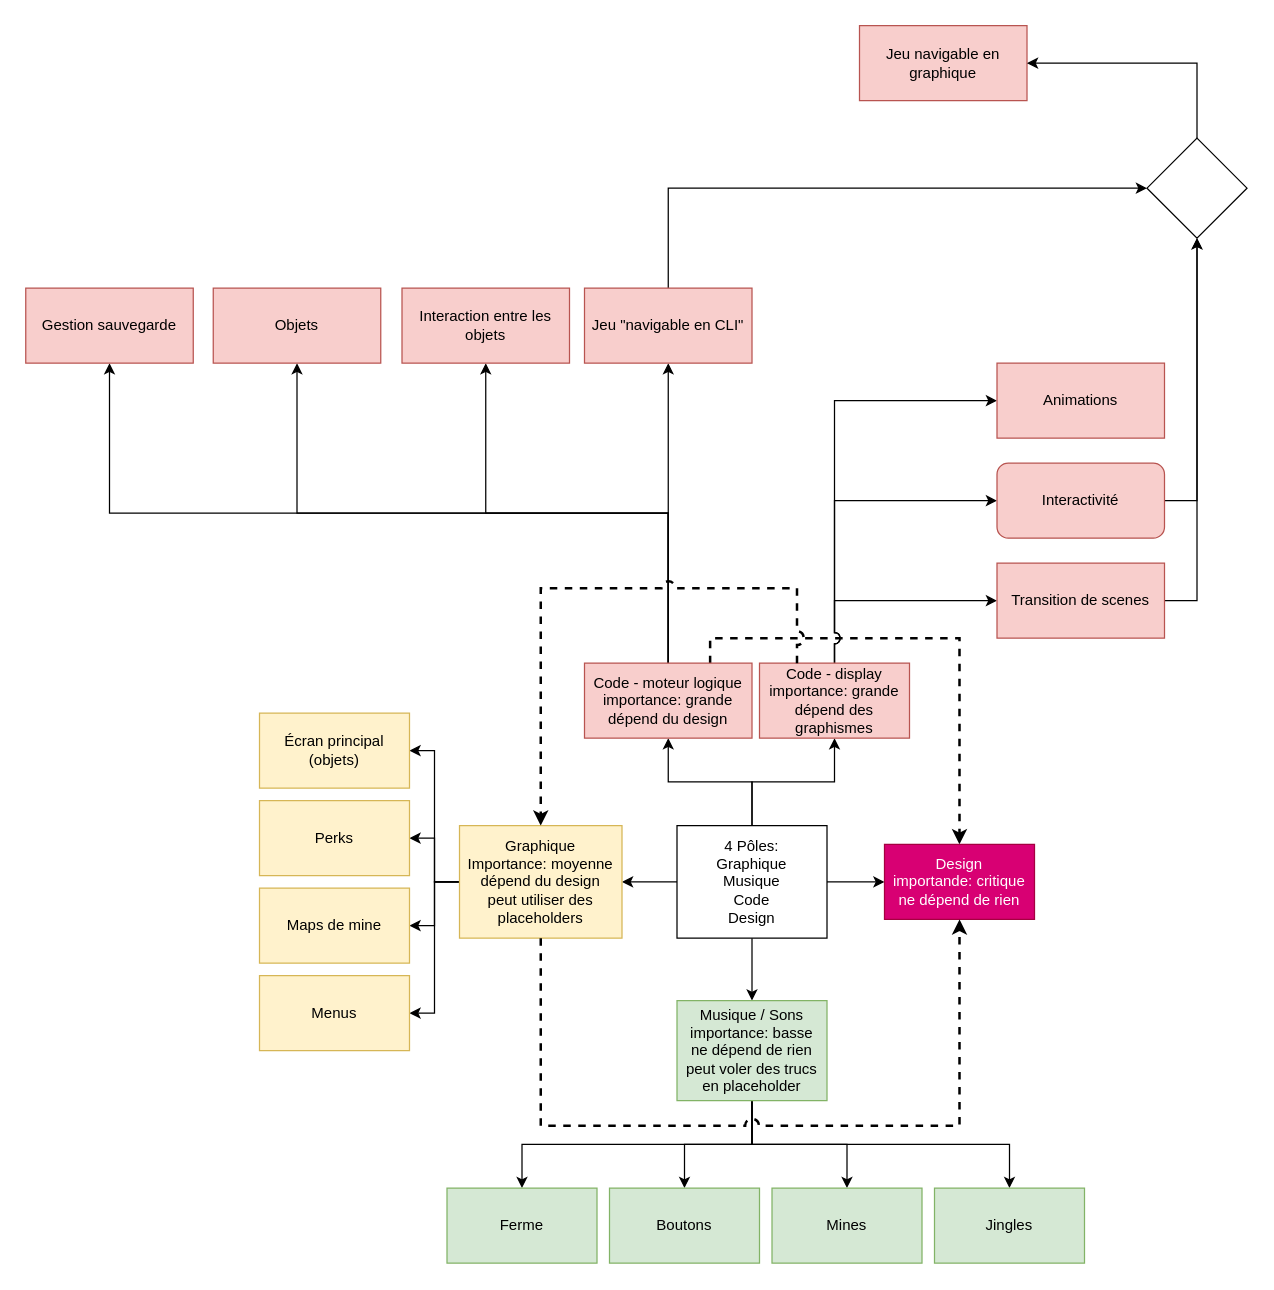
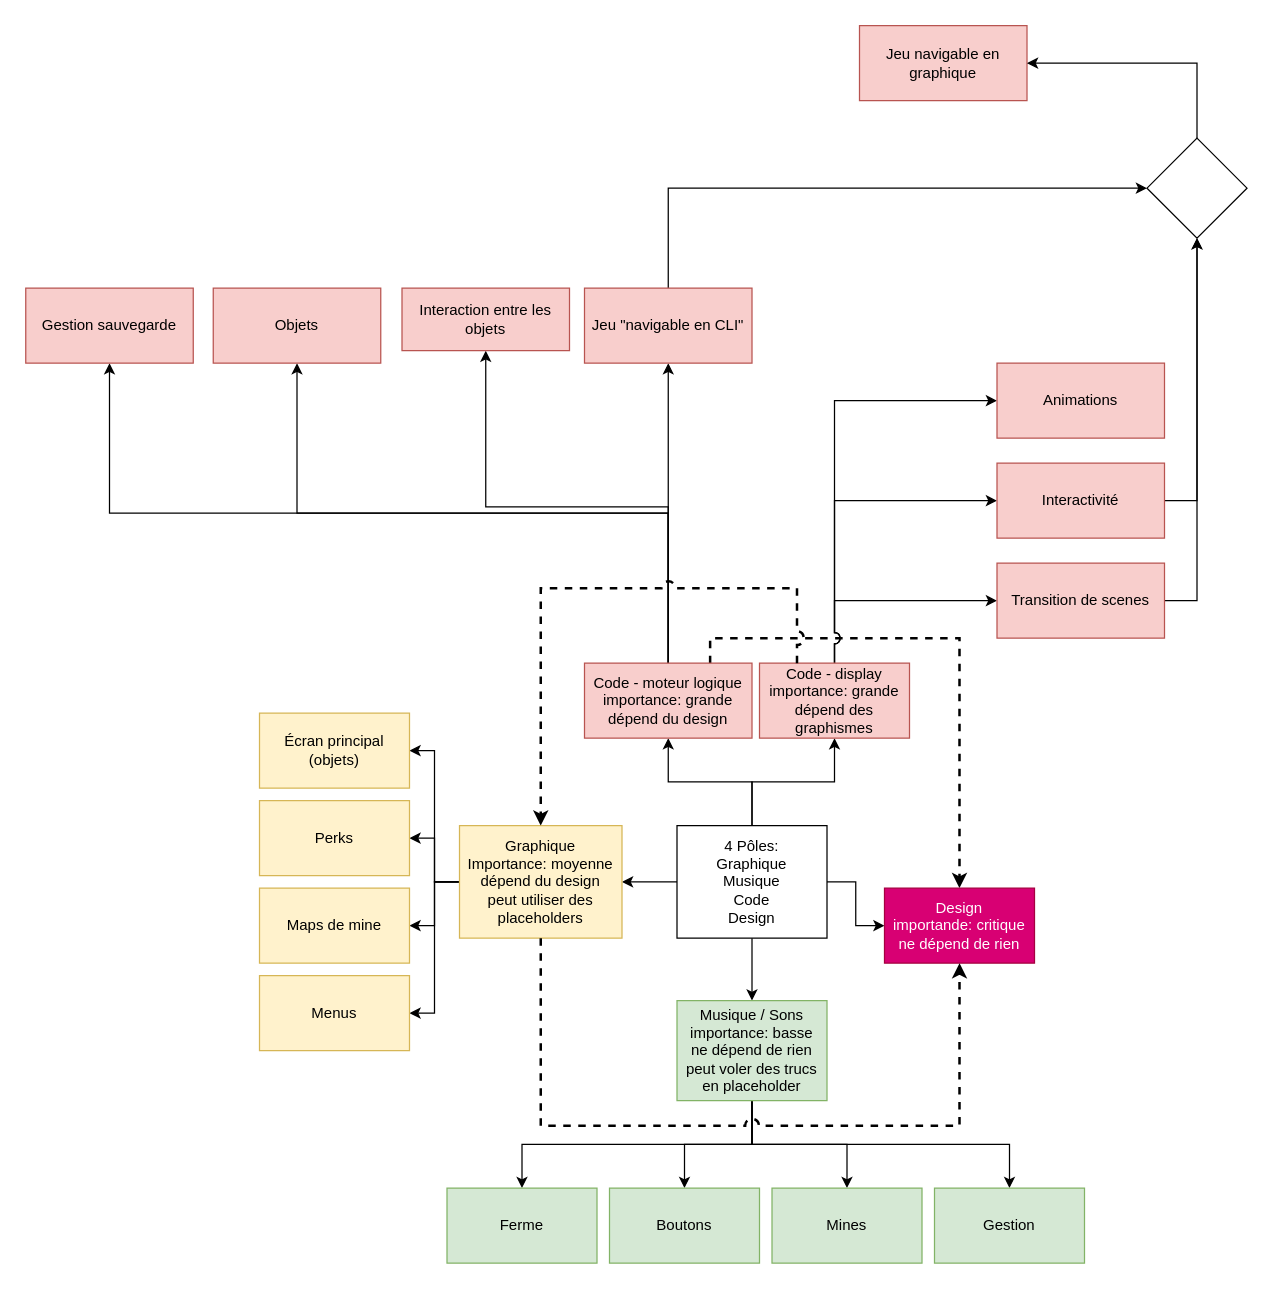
  <mxCell id="0" />
  <mxCell id="1" parent="0" />
  <mxCell id="2" style="edgeStyle=orthogonalEdgeStyle;rounded=0;orthogonalLoop=1;jettySize=auto;html=1;exitX=0;exitY=0.5;exitDx=0;exitDy=0;entryX=1;entryY=0.5;entryDx=0;entryDy=0;" edge="1" parent="1" source="7" target="12"><mxGeometry relative="1" as="geometry" /></mxCell>
  <mxCell id="3" style="edgeStyle=orthogonalEdgeStyle;rounded=0;orthogonalLoop=1;jettySize=auto;html=1;exitX=0.5;exitY=0;exitDx=0;exitDy=0;entryX=0.5;entryY=1;entryDx=0;entryDy=0;" edge="1" parent="1" source="7" target="18"><mxGeometry relative="1" as="geometry" /></mxCell>
  <mxCell id="4" style="edgeStyle=orthogonalEdgeStyle;rounded=0;orthogonalLoop=1;jettySize=auto;html=1;exitX=0.5;exitY=0;exitDx=0;exitDy=0;entryX=0.5;entryY=1;entryDx=0;entryDy=0;" edge="1" parent="1" source="7" target="22"><mxGeometry relative="1" as="geometry" /></mxCell>
  <mxCell id="5" style="edgeStyle=orthogonalEdgeStyle;rounded=0;orthogonalLoop=1;jettySize=auto;html=1;exitX=1;exitY=0.5;exitDx=0;exitDy=0;entryX=0;entryY=0.5;entryDx=0;entryDy=0;" edge="1" parent="1" source="7" target="23"><mxGeometry relative="1" as="geometry" /></mxCell>
  <mxCell id="6" style="edgeStyle=orthogonalEdgeStyle;rounded=0;orthogonalLoop=1;jettySize=auto;html=1;exitX=0.5;exitY=1;exitDx=0;exitDy=0;entryX=0.5;entryY=0;entryDx=0;entryDy=0;" edge="1" parent="1" source="7" target="28"><mxGeometry relative="1" as="geometry" /></mxCell>
  <mxCell id="7" value="&lt;div&gt;4 Pôles:&lt;/div&gt;&lt;div&gt;Graphique&lt;/div&gt;&lt;div&gt;Musique&lt;/div&gt;&lt;div&gt;Code&lt;/div&gt;&lt;div&gt;Design&lt;br&gt;&lt;/div&gt;" style="rounded=0;whiteSpace=wrap;html=1;" vertex="1" parent="1"><mxGeometry x="541" y="660" width="120" height="90" as="geometry" /></mxCell>
  <mxCell id="8" style="edgeStyle=orthogonalEdgeStyle;rounded=0;orthogonalLoop=1;jettySize=auto;html=1;exitX=0;exitY=0.5;exitDx=0;exitDy=0;entryX=1;entryY=0.5;entryDx=0;entryDy=0;" edge="1" parent="1" source="12" target="30"><mxGeometry relative="1" as="geometry" /></mxCell>
  <mxCell id="9" style="edgeStyle=orthogonalEdgeStyle;rounded=0;orthogonalLoop=1;jettySize=auto;html=1;exitX=0;exitY=0.5;exitDx=0;exitDy=0;entryX=1;entryY=0.5;entryDx=0;entryDy=0;" edge="1" parent="1" source="12" target="33"><mxGeometry relative="1" as="geometry" /></mxCell>
  <mxCell id="10" style="edgeStyle=orthogonalEdgeStyle;rounded=0;orthogonalLoop=1;jettySize=auto;html=1;exitX=0;exitY=0.5;exitDx=0;exitDy=0;entryX=1;entryY=0.5;entryDx=0;entryDy=0;" edge="1" parent="1" source="12" target="32"><mxGeometry relative="1" as="geometry" /></mxCell>
  <mxCell id="11" style="edgeStyle=orthogonalEdgeStyle;rounded=0;orthogonalLoop=1;jettySize=auto;html=1;exitX=0;exitY=0.5;exitDx=0;exitDy=0;entryX=1;entryY=0.5;entryDx=0;entryDy=0;" edge="1" parent="1" source="12" target="31"><mxGeometry relative="1" as="geometry" /></mxCell>
  <mxCell id="12" value="&lt;div&gt;Graphique&lt;/div&gt;&lt;div&gt;Importance: moyenne&lt;/div&gt;&lt;div&gt;dépend du design&lt;br&gt;&lt;/div&gt;&lt;div&gt;peut utiliser des placeholders&lt;br&gt;&lt;/div&gt;" style="rounded=0;whiteSpace=wrap;html=1;fillColor=#fff2cc;strokeColor=#d6b656;" vertex="1" parent="1"><mxGeometry x="367" y="660" width="130" height="90" as="geometry" /></mxCell>
  <mxCell id="13" style="edgeStyle=orthogonalEdgeStyle;rounded=0;orthogonalLoop=1;jettySize=auto;html=1;exitX=0.75;exitY=0;exitDx=0;exitDy=0;dashed=1;strokeWidth=2;" edge="1" parent="1" source="18" target="23"><mxGeometry relative="1" as="geometry" /></mxCell>
  <mxCell id="14" style="edgeStyle=orthogonalEdgeStyle;rounded=0;jumpStyle=arc;jumpSize=9;orthogonalLoop=1;jettySize=auto;html=1;exitX=0.5;exitY=0;exitDx=0;exitDy=0;entryX=0.5;entryY=1;entryDx=0;entryDy=0;strokeWidth=1;" edge="1" parent="1" source="18" target="39"><mxGeometry relative="1" as="geometry" /></mxCell>
  <mxCell id="15" style="edgeStyle=orthogonalEdgeStyle;rounded=0;jumpStyle=arc;jumpSize=9;orthogonalLoop=1;jettySize=auto;html=1;exitX=0.5;exitY=0;exitDx=0;exitDy=0;entryX=0.5;entryY=1;entryDx=0;entryDy=0;strokeWidth=1;" edge="1" parent="1" source="18" target="40"><mxGeometry relative="1" as="geometry" /></mxCell>
  <mxCell id="16" style="edgeStyle=orthogonalEdgeStyle;rounded=0;jumpStyle=arc;jumpSize=9;orthogonalLoop=1;jettySize=auto;html=1;exitX=0.5;exitY=0;exitDx=0;exitDy=0;entryX=0.5;entryY=1;entryDx=0;entryDy=0;strokeWidth=1;" edge="1" parent="1" source="18" target="42"><mxGeometry relative="1" as="geometry" /></mxCell>
  <mxCell id="17" style="edgeStyle=orthogonalEdgeStyle;rounded=0;jumpStyle=arc;jumpSize=9;orthogonalLoop=1;jettySize=auto;html=1;exitX=0.5;exitY=0;exitDx=0;exitDy=0;entryX=0.5;entryY=1;entryDx=0;entryDy=0;strokeWidth=1;" edge="1" parent="1" source="18" target="46"><mxGeometry relative="1" as="geometry" /></mxCell>
  <mxCell id="18" value="&lt;div&gt;Code - moteur logique&lt;br&gt;&lt;/div&gt;&lt;div&gt;importance: grande&lt;/div&gt;&lt;div&gt;dépend du design&lt;br&gt;&lt;/div&gt;" style="rounded=0;whiteSpace=wrap;html=1;fillColor=#f8cecc;strokeColor=#b85450;" vertex="1" parent="1"><mxGeometry x="467" y="530" width="134" height="60" as="geometry" /></mxCell>
  <mxCell id="19" style="edgeStyle=orthogonalEdgeStyle;rounded=0;jumpStyle=arc;jumpSize=9;orthogonalLoop=1;jettySize=auto;html=1;exitX=0.5;exitY=0;exitDx=0;exitDy=0;entryX=0;entryY=0.5;entryDx=0;entryDy=0;strokeWidth=1;" edge="1" parent="1" source="22" target="48"><mxGeometry relative="1" as="geometry" /></mxCell>
  <mxCell id="20" style="edgeStyle=orthogonalEdgeStyle;rounded=0;jumpStyle=arc;jumpSize=9;orthogonalLoop=1;jettySize=auto;html=1;exitX=0.5;exitY=0;exitDx=0;exitDy=0;entryX=0;entryY=0.5;entryDx=0;entryDy=0;strokeWidth=1;" edge="1" parent="1" source="22" target="45"><mxGeometry relative="1" as="geometry" /></mxCell>
  <mxCell id="21" style="edgeStyle=orthogonalEdgeStyle;rounded=0;jumpStyle=arc;jumpSize=9;orthogonalLoop=1;jettySize=auto;html=1;exitX=0.5;exitY=0;exitDx=0;exitDy=0;entryX=0;entryY=0.5;entryDx=0;entryDy=0;strokeWidth=1;" edge="1" parent="1" source="22" target="43"><mxGeometry relative="1" as="geometry" /></mxCell>
  <mxCell id="22" value="&lt;div&gt;Code - display&lt;/div&gt;&lt;div&gt;importance: grande&lt;/div&gt;&lt;div&gt;dépend des graphismes&lt;br&gt;&lt;/div&gt;" style="rounded=0;whiteSpace=wrap;html=1;fillColor=#f8cecc;strokeColor=#b85450;" vertex="1" parent="1"><mxGeometry x="607" y="530" width="120" height="60" as="geometry" /></mxCell>
- <mxCell id="23" value="&lt;div&gt;Design&lt;/div&gt;&lt;div&gt;importande: critique&lt;/div&gt;&lt;div&gt;ne dépend de rien&lt;br&gt;&lt;/div&gt;" style="rounded=0;whiteSpace=wrap;html=1;fillColor=#d80073;strokeColor=#A50040;fontColor=#ffffff;" vertex="1" parent="1"><mxGeometry x="707" y="675" width="120" height="60" as="geometry" /></mxCell>
+ <mxCell id="23" value="&lt;div&gt;Design&lt;/div&gt;&lt;div&gt;importande: critique&lt;/div&gt;&lt;div&gt;ne dépend de rien&lt;br&gt;&lt;/div&gt;" style="rounded=0;whiteSpace=wrap;html=1;fillColor=#d80073;strokeColor=#A50040;fontColor=#ffffff;" vertex="1" parent="1"><mxGeometry x="707" y="710" width="120" height="60" as="geometry" /></mxCell>
  <mxCell id="24" style="edgeStyle=orthogonalEdgeStyle;rounded=0;orthogonalLoop=1;jettySize=auto;html=1;exitX=0.5;exitY=1;exitDx=0;exitDy=0;entryX=0.5;entryY=0;entryDx=0;entryDy=0;" edge="1" parent="1" source="28" target="34"><mxGeometry relative="1" as="geometry" /></mxCell>
  <mxCell id="25" style="edgeStyle=orthogonalEdgeStyle;rounded=0;orthogonalLoop=1;jettySize=auto;html=1;exitX=0.5;exitY=1;exitDx=0;exitDy=0;" edge="1" parent="1" source="28" target="35"><mxGeometry relative="1" as="geometry" /></mxCell>
  <mxCell id="26" style="edgeStyle=orthogonalEdgeStyle;rounded=0;orthogonalLoop=1;jettySize=auto;html=1;exitX=0.5;exitY=1;exitDx=0;exitDy=0;entryX=0.5;entryY=0;entryDx=0;entryDy=0;" edge="1" parent="1" source="28" target="36"><mxGeometry relative="1" as="geometry" /></mxCell>
  <mxCell id="27" style="edgeStyle=orthogonalEdgeStyle;rounded=0;orthogonalLoop=1;jettySize=auto;html=1;exitX=0.5;exitY=1;exitDx=0;exitDy=0;entryX=0.5;entryY=0;entryDx=0;entryDy=0;" edge="1" parent="1" source="28" target="37"><mxGeometry relative="1" as="geometry" /></mxCell>
  <mxCell id="28" value="&lt;div&gt;Musique / Sons&lt;br&gt;&lt;/div&gt;&lt;div&gt;importance: basse&lt;/div&gt;&lt;div&gt;ne dépend de rien&lt;/div&gt;&lt;div&gt;peut voler des trucs en placeholder&lt;br&gt;&lt;/div&gt;" style="rounded=0;whiteSpace=wrap;html=1;fillColor=#d5e8d4;strokeColor=#82b366;" vertex="1" parent="1"><mxGeometry x="541" y="800" width="120" height="80" as="geometry" /></mxCell>
  <mxCell id="29" style="edgeStyle=orthogonalEdgeStyle;rounded=0;orthogonalLoop=1;jettySize=auto;html=1;exitX=0.5;exitY=1;exitDx=0;exitDy=0;dashed=1;entryX=0.5;entryY=1;entryDx=0;entryDy=0;jumpStyle=arc;jumpSize=9;strokeWidth=2;" edge="1" parent="1" source="12" target="23"><mxGeometry relative="1" as="geometry"><mxPoint x="551" y="540" as="sourcePoint" /><mxPoint x="777" y="685" as="targetPoint" /><Array as="points"><mxPoint x="432" y="900" /><mxPoint x="767" y="900" /></Array></mxGeometry></mxCell>
  <mxCell id="30" value="Écran principal (objets)" style="rounded=0;whiteSpace=wrap;html=1;fillColor=#fff2cc;strokeColor=#d6b656;" vertex="1" parent="1"><mxGeometry x="207" y="570" width="120" height="60" as="geometry" /></mxCell>
  <mxCell id="31" value="Perks" style="rounded=0;whiteSpace=wrap;html=1;fillColor=#fff2cc;strokeColor=#d6b656;" vertex="1" parent="1"><mxGeometry x="207" y="640" width="120" height="60" as="geometry" /></mxCell>
  <mxCell id="32" value="Maps de mine" style="rounded=0;whiteSpace=wrap;html=1;fillColor=#fff2cc;strokeColor=#d6b656;" vertex="1" parent="1"><mxGeometry x="207" y="710" width="120" height="60" as="geometry" /></mxCell>
  <mxCell id="33" value="Menus" style="rounded=0;whiteSpace=wrap;html=1;fillColor=#fff2cc;strokeColor=#d6b656;" vertex="1" parent="1"><mxGeometry x="207" y="780" width="120" height="60" as="geometry" /></mxCell>
  <mxCell id="34" value="Ferme" style="rounded=0;whiteSpace=wrap;html=1;fillColor=#d5e8d4;strokeColor=#82b366;" vertex="1" parent="1"><mxGeometry x="357" y="950" width="120" height="60" as="geometry" /></mxCell>
  <mxCell id="35" value="Boutons" style="rounded=0;whiteSpace=wrap;html=1;fillColor=#d5e8d4;strokeColor=#82b366;" vertex="1" parent="1"><mxGeometry x="487" y="950" width="120" height="60" as="geometry" /></mxCell>
  <mxCell id="36" value="Mines" style="rounded=0;whiteSpace=wrap;html=1;fillColor=#d5e8d4;strokeColor=#82b366;" vertex="1" parent="1"><mxGeometry x="617" y="950" width="120" height="60" as="geometry" /></mxCell>
- <mxCell id="37" value="Jingles" style="rounded=0;whiteSpace=wrap;html=1;fillColor=#d5e8d4;strokeColor=#82b366;" vertex="1" parent="1"><mxGeometry x="747" y="950" width="120" height="60" as="geometry" /></mxCell>
+ <mxCell id="37" value="Gestion" style="rounded=0;whiteSpace=wrap;html=1;fillColor=#d5e8d4;strokeColor=#82b366;" vertex="1" parent="1"><mxGeometry x="747" y="950" width="120" height="60" as="geometry" /></mxCell>
  <mxCell id="38" style="edgeStyle=orthogonalEdgeStyle;rounded=0;orthogonalLoop=1;jettySize=auto;html=1;exitX=0.25;exitY=0;exitDx=0;exitDy=0;dashed=1;entryX=0.5;entryY=0;entryDx=0;entryDy=0;jumpStyle=arc;jumpSize=9;strokeWidth=2;" edge="1" parent="1" source="22" target="12"><mxGeometry relative="1" as="geometry"><mxPoint x="544" y="540" as="sourcePoint" /><mxPoint x="777" y="685" as="targetPoint" /><Array as="points"><mxPoint x="637" y="470" /><mxPoint x="432" y="470" /></Array></mxGeometry></mxCell>
  <mxCell id="39" value="Objets" style="rounded=0;whiteSpace=wrap;html=1;fillColor=#f8cecc;strokeColor=#b85450;" vertex="1" parent="1"><mxGeometry x="170" y="230" width="134" height="60" as="geometry" /></mxCell>
- <mxCell id="40" value="Interaction entre les objets" style="rounded=0;whiteSpace=wrap;html=1;fillColor=#f8cecc;strokeColor=#b85450;" vertex="1" parent="1"><mxGeometry x="321" y="230" width="134" height="60" as="geometry" /></mxCell>
+ <mxCell id="40" value="Interaction entre les objets" style="rounded=0;whiteSpace=wrap;html=1;fillColor=#f8cecc;strokeColor=#b85450;" vertex="1" parent="1"><mxGeometry x="321" y="230" width="134" height="50" as="geometry" /></mxCell>
  <mxCell id="41" style="edgeStyle=orthogonalEdgeStyle;rounded=0;jumpStyle=arc;jumpSize=9;orthogonalLoop=1;jettySize=auto;html=1;exitX=0.5;exitY=0;exitDx=0;exitDy=0;entryX=0;entryY=0.5;entryDx=0;entryDy=0;strokeWidth=1;" edge="1" parent="1" source="42" target="51"><mxGeometry relative="1" as="geometry" /></mxCell>
  <mxCell id="42" value="Jeu &quot;navigable en CLI&quot;" style="rounded=0;whiteSpace=wrap;html=1;fillColor=#f8cecc;strokeColor=#b85450;" vertex="1" parent="1"><mxGeometry x="467" y="230" width="134" height="60" as="geometry" /></mxCell>
  <mxCell id="43" value="Animations" style="rounded=0;whiteSpace=wrap;html=1;fillColor=#f8cecc;strokeColor=#b85450;" vertex="1" parent="1"><mxGeometry x="797" y="290" width="134" height="60" as="geometry" /></mxCell>
  <mxCell id="44" style="edgeStyle=orthogonalEdgeStyle;rounded=0;jumpStyle=arc;jumpSize=9;orthogonalLoop=1;jettySize=auto;html=1;exitX=1;exitY=0.5;exitDx=0;exitDy=0;entryX=0.5;entryY=1;entryDx=0;entryDy=0;strokeWidth=1;" edge="1" parent="1" source="45" target="51"><mxGeometry relative="1" as="geometry" /></mxCell>
- <mxCell id="45" value="Interactivité" style="whiteSpace=wrap;html=1;fillColor=#f8cecc;strokeColor=#b85450;rounded=1;" vertex="1" parent="1"><mxGeometry x="797" y="370" width="134" height="60" as="geometry" /></mxCell>
+ <mxCell id="45" value="Interactivité" style="rounded=0;whiteSpace=wrap;html=1;fillColor=#f8cecc;strokeColor=#b85450;" vertex="1" parent="1"><mxGeometry x="797" y="370" width="134" height="60" as="geometry" /></mxCell>
  <mxCell id="46" value="Gestion sauvegarde" style="rounded=0;whiteSpace=wrap;html=1;fillColor=#f8cecc;strokeColor=#b85450;" vertex="1" parent="1"><mxGeometry x="20" y="230" width="134" height="60" as="geometry" /></mxCell>
  <mxCell id="47" style="edgeStyle=orthogonalEdgeStyle;rounded=0;jumpStyle=arc;jumpSize=9;orthogonalLoop=1;jettySize=auto;html=1;exitX=1;exitY=0.5;exitDx=0;exitDy=0;entryX=0.5;entryY=1;entryDx=0;entryDy=0;strokeWidth=1;" edge="1" parent="1" source="48" target="51"><mxGeometry relative="1" as="geometry" /></mxCell>
  <mxCell id="48" value="Transition de scenes" style="rounded=0;whiteSpace=wrap;html=1;fillColor=#f8cecc;strokeColor=#b85450;" vertex="1" parent="1"><mxGeometry x="797" y="450" width="134" height="60" as="geometry" /></mxCell>
  <mxCell id="49" value="Jeu navigable en graphique" style="rounded=0;whiteSpace=wrap;html=1;fillColor=#f8cecc;strokeColor=#b85450;" vertex="1" parent="1"><mxGeometry x="687" y="20" width="134" height="60" as="geometry" /></mxCell>
  <mxCell id="50" style="edgeStyle=orthogonalEdgeStyle;rounded=0;jumpStyle=arc;jumpSize=9;orthogonalLoop=1;jettySize=auto;html=1;exitX=0.5;exitY=0;exitDx=0;exitDy=0;entryX=1;entryY=0.5;entryDx=0;entryDy=0;strokeWidth=1;" edge="1" parent="1" source="51" target="49"><mxGeometry relative="1" as="geometry" /></mxCell>
  <mxCell id="51" value="" style="rhombus;whiteSpace=wrap;html=1;" vertex="1" parent="1"><mxGeometry x="917" y="110" width="80" height="80" as="geometry" /></mxCell>
